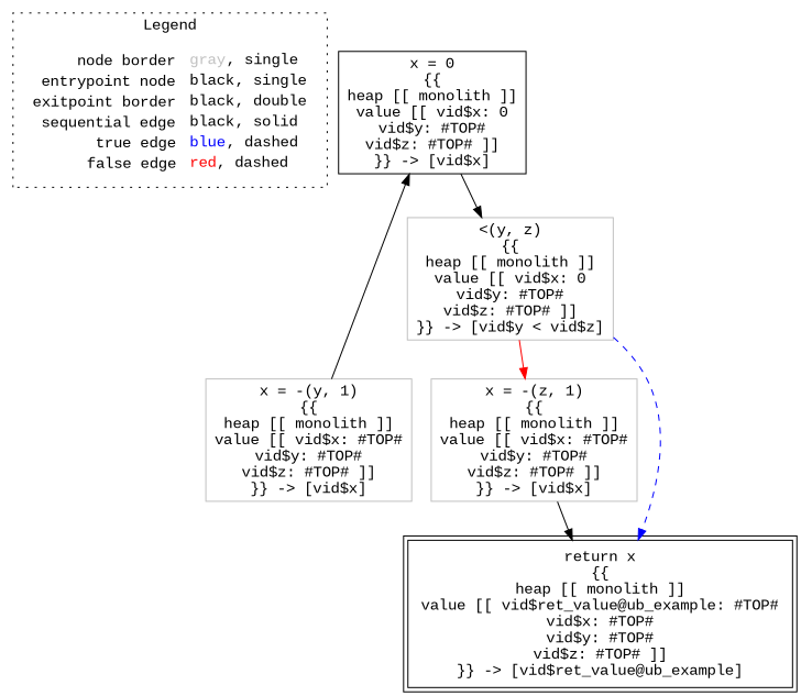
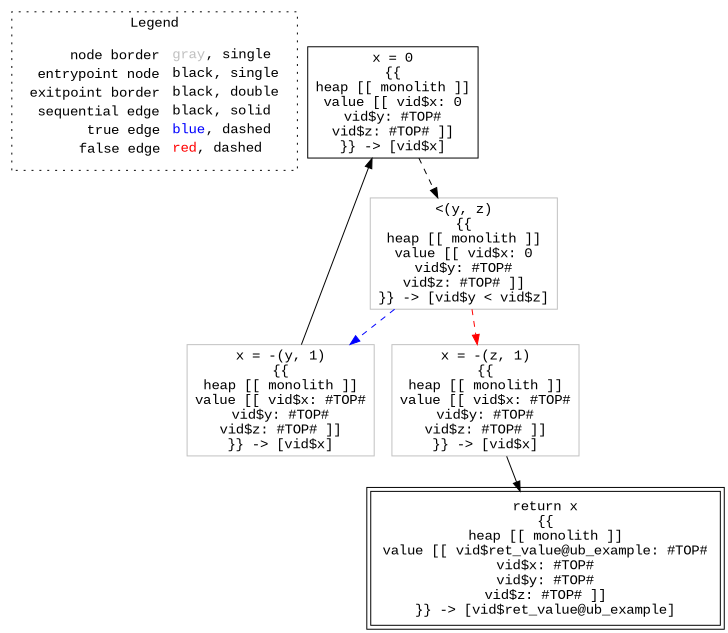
  digraph {
    fontname="Liberation Mono"
    node [fontname="Liberation Mono" shape=rect color=gray]
    edge [color=black fontname="Liberation Mono"]
    n1 [label=<<table border="0" cellpadding="2" cellspacing="0" cellborder="0"><tr><td align="right">node border&nbsp;</td><td align="left"><font color="gray">gray</font>, single</td></tr><tr><td align="right">entrypoint node&nbsp;</td><td align="left"><font color="black">black</font>, single</td></tr><tr><td align="right">exitpoint border&nbsp;</td><td align="left"><font color="black">black</font>, double</td></tr><tr><td align="right">sequential edge&nbsp;</td><td align="left"><font color="black">black</font>, solid</td></tr><tr><td align="right">true edge&nbsp;</td><td align="left"><font color="blue">blue</font>, dashed</td></tr><tr><td align="right">false edge&nbsp;</td><td align="left"><font color="red">red</font>, dashed</td></tr></table>> shape=plaintext color=""]
    n2 [color=black label=<x = 0<BR/>{{<BR/>heap [[ monolith ]]<BR/>value [[ vid$x: 0<BR/>vid$y: #TOP#<BR/>vid$z: #TOP# ]]<BR/>}} -&gt; [vid$x]>]
    n3 [label=<&lt;(y, z)<BR/>{{<BR/>heap [[ monolith ]]<BR/>value [[ vid$x: 0<BR/>vid$y: #TOP#<BR/>vid$z: #TOP# ]]<BR/>}} -&gt; [vid$y &lt; vid$z]>]
    n4 [label=<x = -(y, 1)<BR/>{{<BR/>heap [[ monolith ]]<BR/>value [[ vid$x: #TOP#<BR/>vid$y: #TOP#<BR/>vid$z: #TOP# ]]<BR/>}} -&gt; [vid$x]>]
    n5 [label=<x = -(z, 1)<BR/>{{<BR/>heap [[ monolith ]]<BR/>value [[ vid$x: #TOP#<BR/>vid$y: #TOP#<BR/>vid$z: #TOP# ]]<BR/>}} -&gt; [vid$x]>]
    n6 [color=black label=<return x<BR/>{{<BR/>heap [[ monolith ]]<BR/>value [[ vid$ret_value@ub_example: #TOP#<BR/>vid$x: #TOP#<BR/>vid$y: #TOP#<BR/>vid$z: #TOP# ]]<BR/>}} -&gt; [vid$ret_value@ub_example]> peripheries=2]
    subgraph cluster_1 {
      label=Legend
      style=dotted
      n1
    }
-   n2 -> n3
-   n3 -> n6 [color=blue style=dashed]
-   n3 -> n5 [color=red style=solid]
+   n2 -> n3 [style=dashed]
+   n3 -> n4 [color=blue style=dashed]
+   n3 -> n5 [color=red style=dashed]
    n4 -> n2
    n5 -> n6
  }
